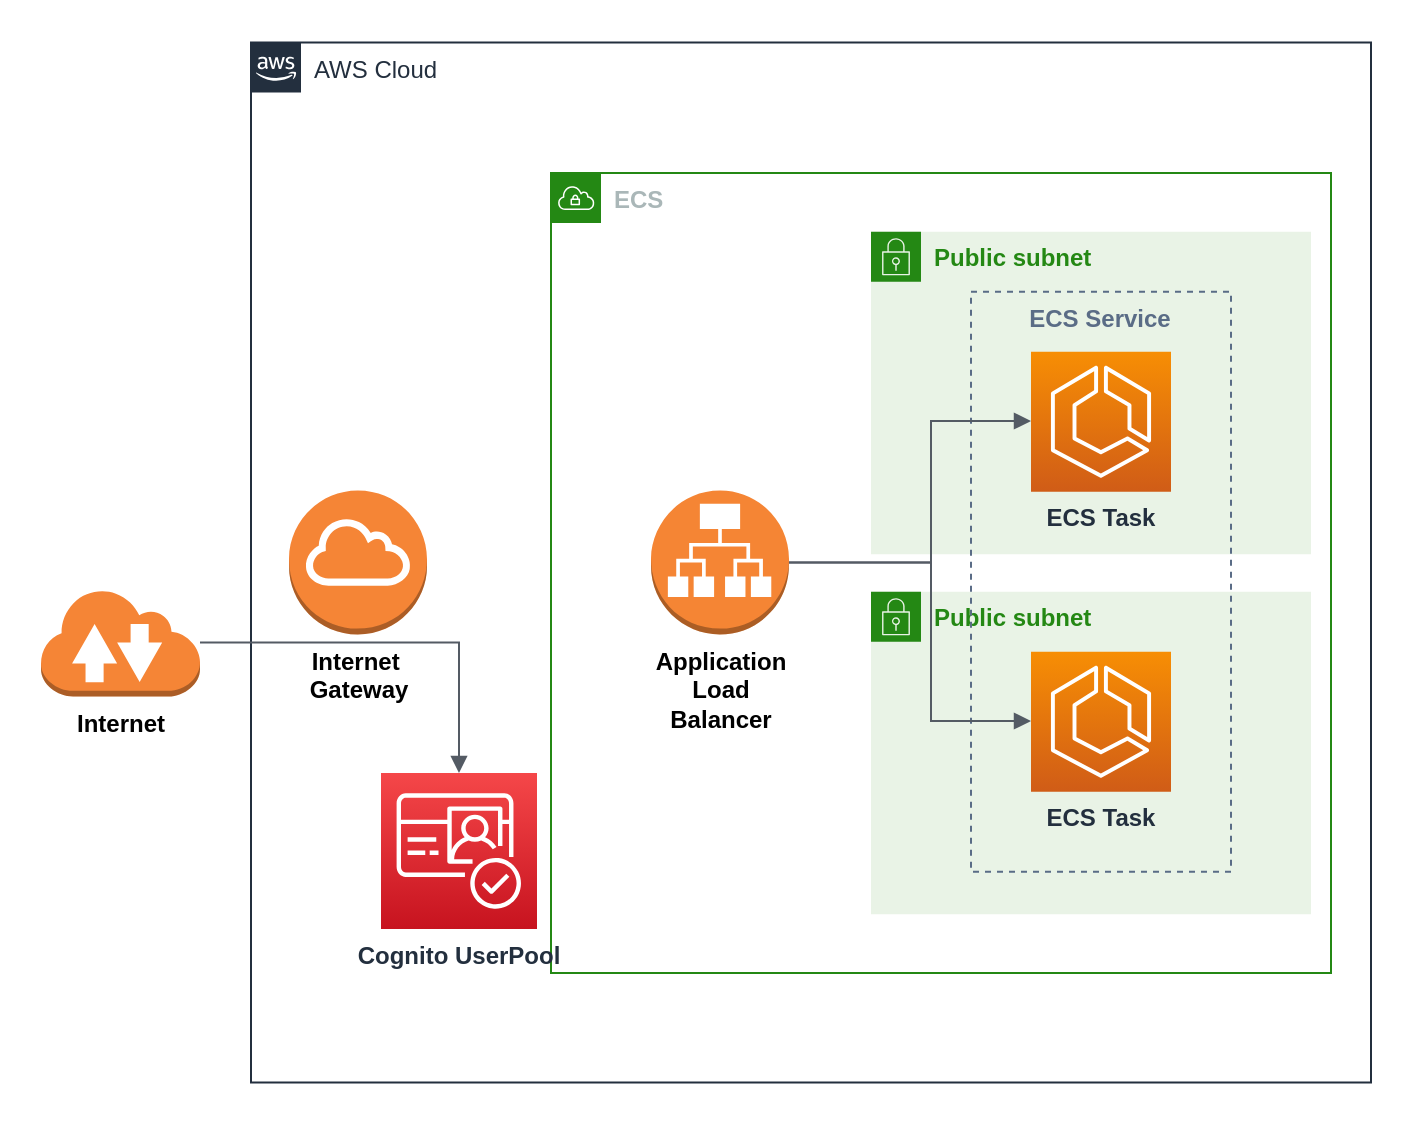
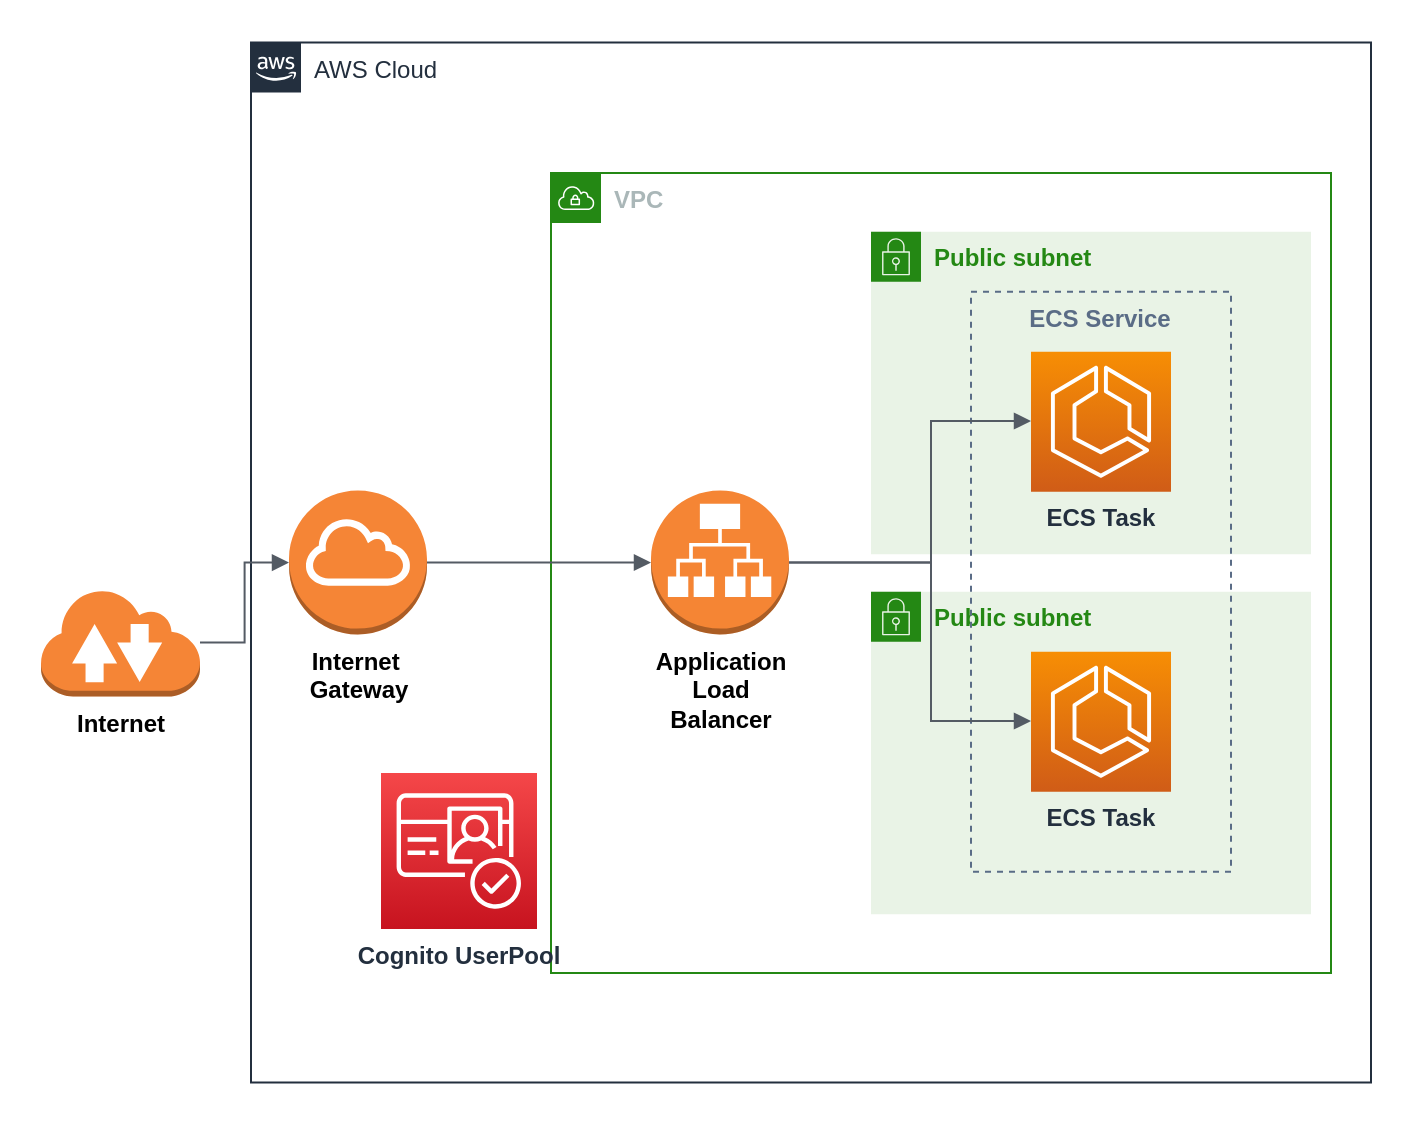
  <mxCell id="0" />
  <mxCell id="1" parent="0" />
  <mxCell id="2" value="AWS Cloud" style="points=[[0,0],[0.25,0],[0.5,0],[0.75,0],[1,0],[1,0.25],[1,0.5],[1,0.75],[1,1],[0.75,1],[0.5,1],[0.25,1],[0,1],[0,0.75],[0,0.5],[0,0.25]];outlineConnect=0;gradientColor=none;html=1;whiteSpace=wrap;fontSize=12;fontStyle=0;shape=mxgraph.aws4.group;grIcon=mxgraph.aws4.group_aws_cloud_alt;strokeColor=#232F3E;fillColor=none;verticalAlign=top;align=left;spacingLeft=30;fontColor=#232F3E;dashed=0;" parent="1" vertex="1"><mxGeometry x="125" y="20.69" width="560" height="520.12" as="geometry" /></mxCell>
- <mxCell id="3" value="ECS" style="points=[[0,0],[0.25,0],[0.5,0],[0.75,0],[1,0],[1,0.25],[1,0.5],[1,0.75],[1,1],[0.75,1],[0.5,1],[0.25,1],[0,1],[0,0.75],[0,0.5],[0,0.25]];outlineConnect=0;gradientColor=none;html=1;whiteSpace=wrap;fontSize=12;fontStyle=1;shape=mxgraph.aws4.group;grIcon=mxgraph.aws4.group_vpc;strokeColor=#248814;fillColor=none;verticalAlign=top;align=left;spacingLeft=30;fontColor=#AAB7B8;dashed=0;" parent="1" vertex="1"><mxGeometry x="275" y="86" width="390" height="400" as="geometry" /></mxCell>
+ <mxCell id="3" value="VPC" style="points=[[0,0],[0.25,0],[0.5,0],[0.75,0],[1,0],[1,0.25],[1,0.5],[1,0.75],[1,1],[0.75,1],[0.5,1],[0.25,1],[0,1],[0,0.75],[0,0.5],[0,0.25]];outlineConnect=0;gradientColor=none;html=1;whiteSpace=wrap;fontSize=12;fontStyle=1;shape=mxgraph.aws4.group;grIcon=mxgraph.aws4.group_vpc;strokeColor=#248814;fillColor=none;verticalAlign=top;align=left;spacingLeft=30;fontColor=#AAB7B8;dashed=0;" parent="1" vertex="1"><mxGeometry x="275" y="86" width="390" height="400" as="geometry" /></mxCell>
  <mxCell id="4" value="Public subnet" style="points=[[0,0],[0.25,0],[0.5,0],[0.75,0],[1,0],[1,0.25],[1,0.5],[1,0.75],[1,1],[0.75,1],[0.5,1],[0.25,1],[0,1],[0,0.75],[0,0.5],[0,0.25]];outlineConnect=0;gradientColor=none;html=1;whiteSpace=wrap;fontSize=12;fontStyle=1;shape=mxgraph.aws4.group;grIcon=mxgraph.aws4.group_security_group;grStroke=0;strokeColor=#248814;fillColor=#E9F3E6;verticalAlign=top;align=left;spacingLeft=30;fontColor=#248814;dashed=0;" parent="1" vertex="1"><mxGeometry x="435" y="295.38" width="220" height="161.25" as="geometry" /></mxCell>
  <mxCell id="5" value="Public subnet" style="points=[[0,0],[0.25,0],[0.5,0],[0.75,0],[1,0],[1,0.25],[1,0.5],[1,0.75],[1,1],[0.75,1],[0.5,1],[0.25,1],[0,1],[0,0.75],[0,0.5],[0,0.25]];outlineConnect=0;gradientColor=none;html=1;whiteSpace=wrap;fontSize=12;fontStyle=1;shape=mxgraph.aws4.group;grIcon=mxgraph.aws4.group_security_group;grStroke=0;strokeColor=#248814;fillColor=#E9F3E6;verticalAlign=top;align=left;spacingLeft=30;fontColor=#248814;dashed=0;" parent="1" vertex="1"><mxGeometry x="435" y="115.38" width="220" height="161.25" as="geometry" /></mxCell>
  <mxCell id="6" value="ECS Service" style="fillColor=none;strokeColor=#5A6C86;dashed=1;verticalAlign=top;fontStyle=1;fontColor=#5A6C86;" parent="1" vertex="1"><mxGeometry x="485" y="145.38" width="130" height="290" as="geometry" /></mxCell>
  <mxCell id="7" value="&lt;b&gt;Application&lt;br&gt;Load&lt;br&gt;Balancer&lt;/b&gt;" style="outlineConnect=0;dashed=0;verticalLabelPosition=bottom;verticalAlign=top;align=center;html=1;shape=mxgraph.aws3.application_load_balancer;fillColor=#F58534;gradientColor=none;" parent="1" vertex="1"><mxGeometry x="325" y="244.75" width="69" height="72" as="geometry" /></mxCell>
  <mxCell id="8" value="&lt;b&gt;Internet&amp;nbsp;&lt;br&gt;Gateway&lt;/b&gt;" style="outlineConnect=0;dashed=0;verticalLabelPosition=bottom;verticalAlign=top;align=center;html=1;shape=mxgraph.aws3.internet_gateway;fillColor=#F58536;gradientColor=none;" parent="1" vertex="1"><mxGeometry x="144" y="244.75" width="69" height="72" as="geometry" /></mxCell>
  <mxCell id="9" value="ECS Task" style="outlineConnect=0;fontColor=#232F3E;gradientColor=#F78E04;gradientDirection=north;fillColor=#D05C17;strokeColor=#ffffff;dashed=0;verticalLabelPosition=bottom;verticalAlign=top;align=center;html=1;fontSize=12;fontStyle=1;aspect=fixed;shape=mxgraph.aws4.resourceIcon;resIcon=mxgraph.aws4.ecs;" parent="1" vertex="1"><mxGeometry x="515" y="175.38" width="70" height="70" as="geometry" /></mxCell>
  <mxCell id="10" value="ECS Task" style="outlineConnect=0;fontColor=#232F3E;gradientColor=#F78E04;gradientDirection=north;fillColor=#D05C17;strokeColor=#ffffff;dashed=0;verticalLabelPosition=bottom;verticalAlign=top;align=center;html=1;fontSize=12;fontStyle=1;aspect=fixed;shape=mxgraph.aws4.resourceIcon;resIcon=mxgraph.aws4.ecs;" parent="1" vertex="1"><mxGeometry x="515" y="325.38" width="70" height="70" as="geometry" /></mxCell>
- <mxCell id="11" value="" style="edgeStyle=orthogonalEdgeStyle;html=1;endArrow=block;elbow=vertical;startArrow=none;endFill=1;strokeColor=#545B64;rounded=0;" parent="1" source="15" target="16" edge="1"><mxGeometry width="100" relative="1" as="geometry"><mxPoint x="205" y="281" as="sourcePoint" /><mxPoint x="235" y="366" as="targetPoint" /></mxGeometry></mxCell>
+ <mxCell id="11" value="" style="edgeStyle=orthogonalEdgeStyle;html=1;endArrow=block;elbow=vertical;startArrow=none;endFill=1;strokeColor=#545B64;rounded=0;entryX=0;entryY=0.5;entryDx=0;entryDy=0;entryPerimeter=0;" parent="1" source="15" target="8" edge="1"><mxGeometry width="100" relative="1" as="geometry"><mxPoint x="205" y="281" as="sourcePoint" /><mxPoint x="235" y="366" as="targetPoint" /></mxGeometry></mxCell>
+ <mxCell id="12" value="" style="edgeStyle=orthogonalEdgeStyle;html=1;endArrow=block;elbow=vertical;startArrow=none;endFill=1;strokeColor=#545B64;rounded=0;entryX=0;entryY=0.5;entryDx=0;entryDy=0;entryPerimeter=0;exitX=1;exitY=0.5;exitDx=0;exitDy=0;exitPerimeter=0;" parent="1" source="8" target="7" edge="1"><mxGeometry width="100" relative="1" as="geometry"><mxPoint x="315" y="281" as="sourcePoint" /><mxPoint x="295" y="376" as="targetPoint" /></mxGeometry></mxCell>
  <mxCell id="13" value="" style="edgeStyle=orthogonalEdgeStyle;html=1;endArrow=block;elbow=vertical;startArrow=none;endFill=1;strokeColor=#545B64;rounded=0;exitX=1;exitY=0.5;exitDx=0;exitDy=0;exitPerimeter=0;" parent="1" source="7" target="10" edge="1"><mxGeometry width="100" relative="1" as="geometry"><mxPoint x="225" y="556" as="sourcePoint" /><mxPoint x="325" y="556" as="targetPoint" /><Array as="points"><mxPoint x="465" y="281" /><mxPoint x="465" y="360" /></Array></mxGeometry></mxCell>
  <mxCell id="14" value="" style="edgeStyle=orthogonalEdgeStyle;html=1;endArrow=block;elbow=vertical;startArrow=none;endFill=1;strokeColor=#545B64;rounded=0;exitX=1;exitY=0.5;exitDx=0;exitDy=0;exitPerimeter=0;" parent="1" source="7" target="9" edge="1"><mxGeometry width="100" relative="1" as="geometry"><mxPoint x="434" y="290.88" as="sourcePoint" /><mxPoint x="560" y="335.38" as="targetPoint" /><Array as="points"><mxPoint x="465" y="281" /><mxPoint x="465" y="210" /></Array></mxGeometry></mxCell>
  <mxCell id="15" value="&lt;b&gt;Internet&lt;/b&gt;" style="outlineConnect=0;dashed=0;verticalLabelPosition=bottom;verticalAlign=top;align=center;html=1;shape=mxgraph.aws3.internet_2;fillColor=#F58536;gradientColor=none;shadow=0;strokeWidth=3;" parent="1" vertex="1"><mxGeometry x="20" y="293.75" width="79.5" height="54" as="geometry" /></mxCell>
  <mxCell id="16" value="&lt;b&gt;Cognito UserPool&lt;/b&gt;" style="outlineConnect=0;fontColor=#232F3E;gradientColor=#F54749;gradientDirection=north;fillColor=#C7131F;strokeColor=#ffffff;dashed=0;verticalLabelPosition=bottom;verticalAlign=top;align=center;html=1;fontSize=12;fontStyle=0;aspect=fixed;shape=mxgraph.aws4.resourceIcon;resIcon=mxgraph.aws4.cognito;" vertex="1" parent="1"><mxGeometry x="190" y="386" width="78" height="78" as="geometry" /></mxCell>
